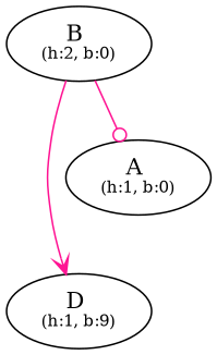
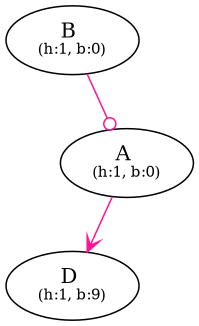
  digraph {
    edge [color=deeppink]
-   n1 [label=<B <br/><font point-size="10">(h:2, b:0)</font>>]
+   n1 [label=<B <br/><font point-size="10">(h:1, b:0)</font>>]
    n2 [label=<D <br/><font point-size="10">(h:1, b:9)</font>>]
    n3 [label=<A <br/><font point-size="10">(h:1, b:0)</font>>]
-   n1 -> n2 [arrowhead=vee]
+   n3 -> n2 [arrowhead=vee]
    n1 -> n3 [arrowhead=odot]
  }
